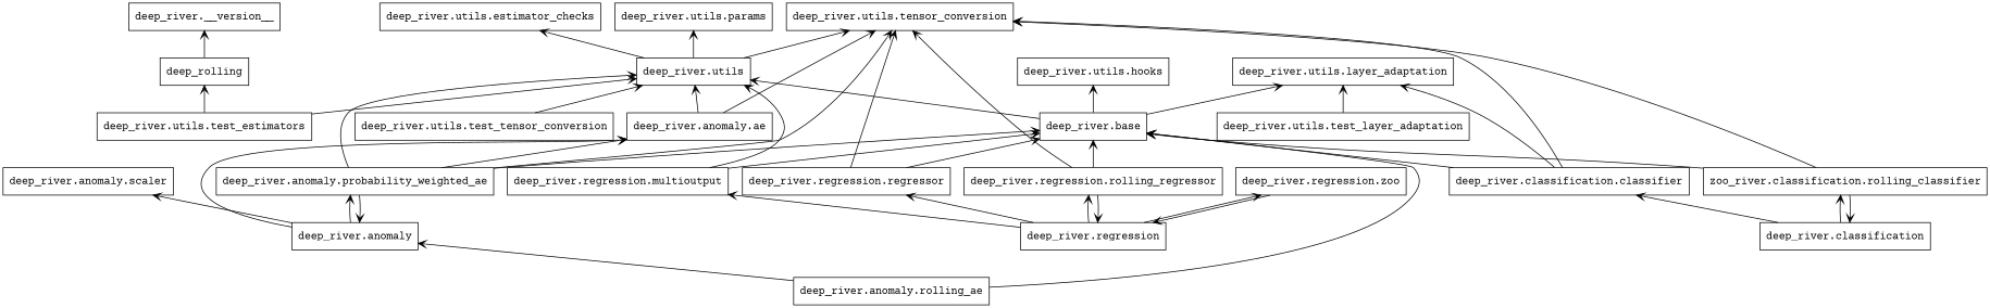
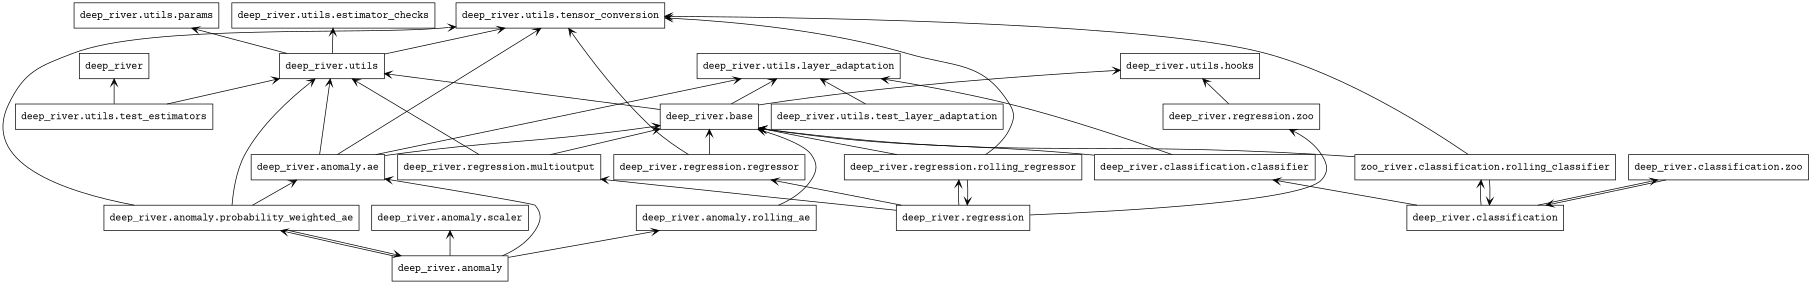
  digraph {
    fontname="Courier Prime"
    rankdir=BT
    node [color=black fontname="Courier Prime" shape=box style=solid]
    edge [arrowhead=open arrowtail=none fontname="Courier Prime"]
-   n1 [label=deep_rolling]
-   n2 [label="deep_river.__version__"]
+   n1 [label=deep_river]
    n3 [label="deep_river.anomaly"]
    n4 [label="deep_river.anomaly.ae"]
    n5 [label="deep_river.anomaly.probability_weighted_ae"]
    n6 [label="deep_river.anomaly.rolling_ae"]
    n7 [label="deep_river.anomaly.scaler"]
    n8 [label="deep_river.base"]
    n9 [label="deep_river.utils"]
    n10 [label="deep_river.utils.layer_adaptation"]
    n11 [label="deep_river.utils.tensor_conversion"]
    n12 [label="deep_river.utils.hooks"]
    n13 [label="deep_river.utils.estimator_checks"]
    n14 [label="deep_river.utils.params"]
    n15 [label="deep_river.classification"]
    n16 [label="deep_river.classification.classifier"]
    n17 [label="zoo_river.classification.rolling_classifier"]
+   n18 [label="deep_river.classification.zoo"]
    n19 [label="deep_river.regression"]
    n20 [label="deep_river.regression.multioutput"]
    n21 [label="deep_river.regression.regressor"]
    n22 [label="deep_river.regression.rolling_regressor"]
    n23 [label="deep_river.regression.zoo"]
    n24 [label="deep_river.utils.test_estimators"]
    n25 [label="deep_river.utils.test_layer_adaptation"]
-   n26 [label="deep_river.utils.test_tensor_conversion"]
-   n1 -> n2
    n3 -> n4
    n3 -> n5
-   n6 -> n3
+   n3 -> n6
    n3 -> n7
-   n5 -> n8
+   n4 -> n8
    n4 -> n9
+   n4 -> n10
    n4 -> n11
    n5 -> n3
    n5 -> n4
    n5 -> n9
    n5 -> n11
    n6 -> n8
    n8 -> n9
    n8 -> n10
    n8 -> n12
    n9 -> n11
    n9 -> n13
    n9 -> n14
    n15 -> n16
    n15 -> n17
+   n15 -> n18
    n16 -> n8
    n16 -> n10
-   n16 -> n11
    n17 -> n8
    n17 -> n11
    n17 -> n15
+   n18 -> n15
    n19 -> n20
    n19 -> n21
    n19 -> n22
    n19 -> n23
    n20 -> n8
    n20 -> n9
    n21 -> n8
    n21 -> n11
    n22 -> n8
    n22 -> n11
    n22 -> n19
-   n23 -> n19
+   n23 -> n12
    n24 -> n1
    n24 -> n9
    n25 -> n10
-   n26 -> n9
  }
